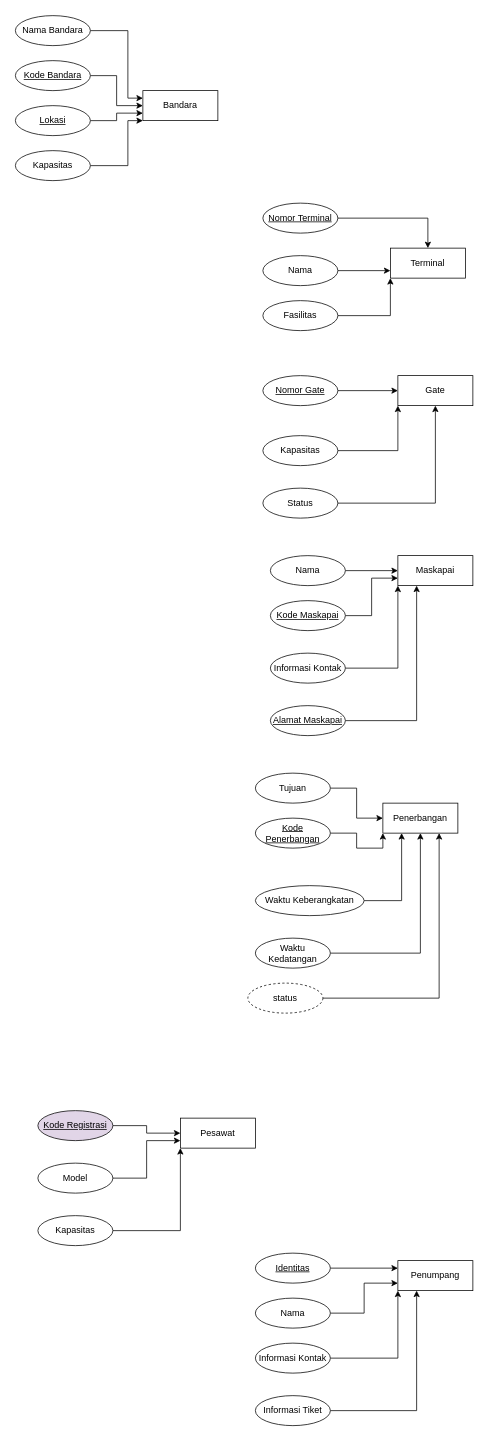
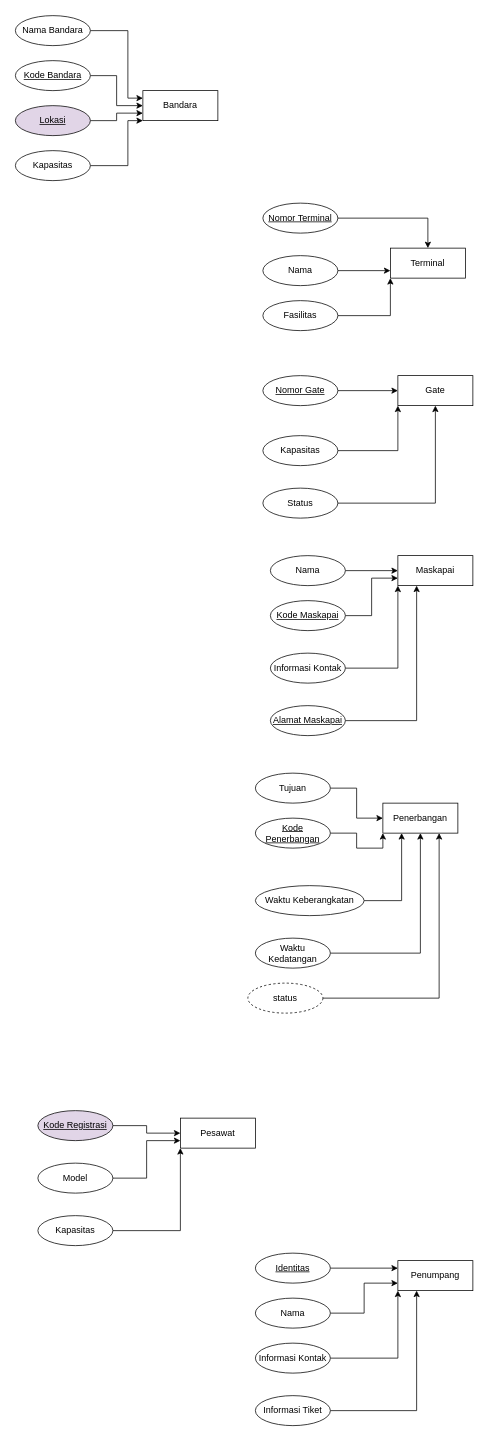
  <mxCell id="0" />
  <mxCell id="1" parent="0" />
  <mxCell id="2" value="" style="group" vertex="1" connectable="0" parent="1"><mxGeometry x="20" y="20" width="270" height="220" as="geometry" /></mxCell>
  <mxCell id="3" value="Bandara" style="whiteSpace=wrap;html=1;align=center;" vertex="1" parent="2"><mxGeometry x="170" y="100" width="100" height="40" as="geometry" /></mxCell>
  <mxCell id="4" style="edgeStyle=orthogonalEdgeStyle;rounded=0;orthogonalLoop=1;jettySize=auto;html=1;entryX=0;entryY=0.5;entryDx=0;entryDy=0;" edge="1" parent="2" source="5" target="3"><mxGeometry relative="1" as="geometry" /></mxCell>
  <mxCell id="5" value="Kode Bandara" style="ellipse;whiteSpace=wrap;html=1;align=center;fontStyle=4;" vertex="1" parent="2"><mxGeometry y="60" width="100" height="40" as="geometry" /></mxCell>
  <mxCell id="6" style="edgeStyle=orthogonalEdgeStyle;rounded=0;orthogonalLoop=1;jettySize=auto;html=1;entryX=0;entryY=0.75;entryDx=0;entryDy=0;" edge="1" parent="2" source="7" target="3"><mxGeometry relative="1" as="geometry" /></mxCell>
- <mxCell id="7" value="&lt;u&gt;Lokasi&lt;/u&gt;" style="ellipse;whiteSpace=wrap;html=1;align=center;" vertex="1" parent="2"><mxGeometry y="120" width="100" height="40" as="geometry" /></mxCell>
+ <mxCell id="7" value="&lt;u&gt;Lokasi&lt;/u&gt;" style="ellipse;whiteSpace=wrap;html=1;align=center;fillColor=#e1d5e7;" vertex="1" parent="2"><mxGeometry y="120" width="100" height="40" as="geometry" /></mxCell>
  <mxCell id="8" style="edgeStyle=orthogonalEdgeStyle;rounded=0;orthogonalLoop=1;jettySize=auto;html=1;entryX=0;entryY=0.25;entryDx=0;entryDy=0;" edge="1" parent="2" source="9" target="3"><mxGeometry relative="1" as="geometry"><Array as="points"><mxPoint x="150" y="20" /><mxPoint x="150" y="110" /></Array></mxGeometry></mxCell>
  <mxCell id="9" value="Nama Bandara" style="ellipse;whiteSpace=wrap;html=1;align=center;" vertex="1" parent="2"><mxGeometry width="100" height="40" as="geometry" /></mxCell>
  <mxCell id="10" style="edgeStyle=orthogonalEdgeStyle;rounded=0;orthogonalLoop=1;jettySize=auto;html=1;entryX=0;entryY=1;entryDx=0;entryDy=0;" edge="1" parent="2" source="11" target="3"><mxGeometry relative="1" as="geometry"><Array as="points"><mxPoint x="150" y="200" /><mxPoint x="150" y="140" /></Array></mxGeometry></mxCell>
  <mxCell id="11" value="Kapasitas" style="ellipse;whiteSpace=wrap;html=1;align=center;" vertex="1" parent="2"><mxGeometry y="180" width="100" height="40" as="geometry" /></mxCell>
  <mxCell id="12" value="" style="group" vertex="1" connectable="0" parent="1"><mxGeometry x="350" y="270" width="270" height="170" as="geometry" /></mxCell>
  <mxCell id="13" value="Terminal" style="whiteSpace=wrap;html=1;align=center;" vertex="1" parent="12"><mxGeometry x="170" y="60" width="100" height="40" as="geometry" /></mxCell>
  <mxCell id="14" style="edgeStyle=orthogonalEdgeStyle;rounded=0;orthogonalLoop=1;jettySize=auto;html=1;" edge="1" parent="12" source="15" target="13"><mxGeometry relative="1" as="geometry" /></mxCell>
  <mxCell id="15" value="Nomor Terminal" style="ellipse;whiteSpace=wrap;html=1;align=center;fontStyle=4" vertex="1" parent="12"><mxGeometry width="100" height="40" as="geometry" /></mxCell>
  <mxCell id="16" style="edgeStyle=orthogonalEdgeStyle;rounded=0;orthogonalLoop=1;jettySize=auto;html=1;entryX=0;entryY=0.75;entryDx=0;entryDy=0;" edge="1" parent="12" source="17" target="13"><mxGeometry relative="1" as="geometry" /></mxCell>
  <mxCell id="17" value="Nama" style="ellipse;whiteSpace=wrap;html=1;align=center;" vertex="1" parent="12"><mxGeometry y="70" width="100" height="40" as="geometry" /></mxCell>
  <mxCell id="18" style="edgeStyle=orthogonalEdgeStyle;rounded=0;orthogonalLoop=1;jettySize=auto;html=1;entryX=0;entryY=1;entryDx=0;entryDy=0;" edge="1" parent="12" source="19" target="13"><mxGeometry relative="1" as="geometry" /></mxCell>
  <mxCell id="19" value="Fasilitas" style="ellipse;whiteSpace=wrap;html=1;align=center;" vertex="1" parent="12"><mxGeometry y="130" width="100" height="40" as="geometry" /></mxCell>
  <mxCell id="20" value="" style="group" vertex="1" connectable="0" parent="1"><mxGeometry x="350" y="500" width="280" height="190" as="geometry" /></mxCell>
  <mxCell id="21" value="Gate" style="whiteSpace=wrap;html=1;align=center;" vertex="1" parent="20"><mxGeometry x="180" width="100" height="40" as="geometry" /></mxCell>
  <mxCell id="22" style="edgeStyle=orthogonalEdgeStyle;rounded=0;orthogonalLoop=1;jettySize=auto;html=1;entryX=0;entryY=0.5;entryDx=0;entryDy=0;" edge="1" parent="20" source="23" target="21"><mxGeometry relative="1" as="geometry" /></mxCell>
  <mxCell id="23" value="Nomor Gate" style="ellipse;whiteSpace=wrap;html=1;align=center;fontStyle=4" vertex="1" parent="20"><mxGeometry width="100" height="40" as="geometry" /></mxCell>
  <mxCell id="24" style="edgeStyle=orthogonalEdgeStyle;rounded=0;orthogonalLoop=1;jettySize=auto;html=1;entryX=0;entryY=1;entryDx=0;entryDy=0;" edge="1" parent="20" source="25" target="21"><mxGeometry relative="1" as="geometry" /></mxCell>
  <mxCell id="25" value="Kapasitas" style="ellipse;whiteSpace=wrap;html=1;align=center;" vertex="1" parent="20"><mxGeometry y="80" width="100" height="40" as="geometry" /></mxCell>
  <mxCell id="26" style="edgeStyle=orthogonalEdgeStyle;rounded=0;orthogonalLoop=1;jettySize=auto;html=1;entryX=0.5;entryY=1;entryDx=0;entryDy=0;" edge="1" parent="20" source="27" target="21"><mxGeometry relative="1" as="geometry" /></mxCell>
  <mxCell id="27" value="Status" style="ellipse;whiteSpace=wrap;html=1;align=center;" vertex="1" parent="20"><mxGeometry y="150" width="100" height="40" as="geometry" /></mxCell>
  <mxCell id="28" value="" style="group" vertex="1" connectable="0" parent="1"><mxGeometry x="360" y="740" width="270" height="240" as="geometry" /></mxCell>
  <mxCell id="29" value="Maskapai" style="whiteSpace=wrap;html=1;align=center;" vertex="1" parent="28"><mxGeometry x="170" width="100" height="40" as="geometry" /></mxCell>
  <mxCell id="30" style="edgeStyle=orthogonalEdgeStyle;rounded=0;orthogonalLoop=1;jettySize=auto;html=1;entryX=0;entryY=0.5;entryDx=0;entryDy=0;" edge="1" parent="28" source="31" target="29"><mxGeometry relative="1" as="geometry" /></mxCell>
  <mxCell id="31" value="Nama" style="ellipse;whiteSpace=wrap;html=1;align=center;" vertex="1" parent="28"><mxGeometry width="100" height="40" as="geometry" /></mxCell>
  <mxCell id="32" style="edgeStyle=orthogonalEdgeStyle;rounded=0;orthogonalLoop=1;jettySize=auto;html=1;entryX=0;entryY=0.75;entryDx=0;entryDy=0;" edge="1" parent="28" source="33" target="29"><mxGeometry relative="1" as="geometry" /></mxCell>
  <mxCell id="33" value="Kode Maskapai" style="ellipse;whiteSpace=wrap;html=1;align=center;fontStyle=4" vertex="1" parent="28"><mxGeometry y="60" width="100" height="40" as="geometry" /></mxCell>
  <mxCell id="34" style="edgeStyle=orthogonalEdgeStyle;rounded=0;orthogonalLoop=1;jettySize=auto;html=1;entryX=0;entryY=1;entryDx=0;entryDy=0;" edge="1" parent="28" source="35" target="29"><mxGeometry relative="1" as="geometry" /></mxCell>
  <mxCell id="35" value="Informasi Kontak" style="ellipse;whiteSpace=wrap;html=1;align=center;" vertex="1" parent="28"><mxGeometry y="130" width="100" height="40" as="geometry" /></mxCell>
  <mxCell id="36" style="edgeStyle=orthogonalEdgeStyle;rounded=0;orthogonalLoop=1;jettySize=auto;html=1;entryX=0.25;entryY=1;entryDx=0;entryDy=0;" edge="1" parent="28" source="37" target="29"><mxGeometry relative="1" as="geometry" /></mxCell>
  <mxCell id="37" value="Alamat Maskapai" style="ellipse;whiteSpace=wrap;html=1;align=center;fontStyle=4" vertex="1" parent="28"><mxGeometry y="200" width="100" height="40" as="geometry" /></mxCell>
  <mxCell id="38" value="" style="group" vertex="1" connectable="0" parent="1"><mxGeometry x="330" y="1030" width="280" height="320" as="geometry" /></mxCell>
  <mxCell id="39" value="Penerbangan" style="whiteSpace=wrap;html=1;align=center;" vertex="1" parent="38"><mxGeometry x="180" y="40" width="100" height="40" as="geometry" /></mxCell>
  <mxCell id="40" style="edgeStyle=orthogonalEdgeStyle;rounded=0;orthogonalLoop=1;jettySize=auto;html=1;entryX=0;entryY=0.5;entryDx=0;entryDy=0;" edge="1" parent="38" source="41" target="39"><mxGeometry relative="1" as="geometry" /></mxCell>
  <mxCell id="41" value="Tujuan" style="ellipse;whiteSpace=wrap;html=1;align=center;" vertex="1" parent="38"><mxGeometry x="10" width="100" height="40" as="geometry" /></mxCell>
  <mxCell id="42" style="edgeStyle=orthogonalEdgeStyle;rounded=0;orthogonalLoop=1;jettySize=auto;html=1;entryX=0;entryY=1;entryDx=0;entryDy=0;" edge="1" parent="38" source="43" target="39"><mxGeometry relative="1" as="geometry" /></mxCell>
  <mxCell id="43" value="Kode Penerbangan" style="ellipse;whiteSpace=wrap;html=1;align=center;fontStyle=4" vertex="1" parent="38"><mxGeometry x="10" y="60" width="100" height="40" as="geometry" /></mxCell>
  <mxCell id="44" style="edgeStyle=orthogonalEdgeStyle;rounded=0;orthogonalLoop=1;jettySize=auto;html=1;entryX=0.25;entryY=1;entryDx=0;entryDy=0;" edge="1" parent="38" source="45" target="39"><mxGeometry relative="1" as="geometry" /></mxCell>
  <mxCell id="45" value="Waktu Keberangkatan" style="ellipse;whiteSpace=wrap;html=1;align=center;" vertex="1" parent="38"><mxGeometry x="10" y="150" width="145" height="40" as="geometry" /></mxCell>
  <mxCell id="46" style="edgeStyle=orthogonalEdgeStyle;rounded=0;orthogonalLoop=1;jettySize=auto;html=1;entryX=0.5;entryY=1;entryDx=0;entryDy=0;" edge="1" parent="38" source="47" target="39"><mxGeometry relative="1" as="geometry" /></mxCell>
  <mxCell id="47" value="Waktu Kedatangan" style="ellipse;whiteSpace=wrap;html=1;align=center;" vertex="1" parent="38"><mxGeometry x="10" y="220" width="100" height="40" as="geometry" /></mxCell>
  <mxCell id="48" style="edgeStyle=orthogonalEdgeStyle;rounded=0;orthogonalLoop=1;jettySize=auto;html=1;entryX=0.75;entryY=1;entryDx=0;entryDy=0;" edge="1" parent="38" source="49" target="39"><mxGeometry relative="1" as="geometry" /></mxCell>
  <mxCell id="49" value="status" style="ellipse;whiteSpace=wrap;html=1;align=center;dashed=1;" vertex="1" parent="38"><mxGeometry y="280" width="100" height="40" as="geometry" /></mxCell>
  <mxCell id="50" value="" style="group" vertex="1" connectable="0" parent="1"><mxGeometry x="50" y="1480" width="290" height="180" as="geometry" /></mxCell>
  <mxCell id="51" value="Pesawat" style="whiteSpace=wrap;html=1;align=center;" vertex="1" parent="50"><mxGeometry x="190" y="10" width="100" height="40" as="geometry" /></mxCell>
  <mxCell id="52" style="edgeStyle=orthogonalEdgeStyle;rounded=0;orthogonalLoop=1;jettySize=auto;html=1;entryX=0;entryY=0.5;entryDx=0;entryDy=0;" edge="1" parent="50" source="53" target="51"><mxGeometry relative="1" as="geometry" /></mxCell>
  <mxCell id="53" value="Kode Registrasi" style="ellipse;whiteSpace=wrap;html=1;align=center;fontStyle=4;fillColor=#e1d5e7;" vertex="1" parent="50"><mxGeometry width="100" height="40" as="geometry" /></mxCell>
  <mxCell id="54" style="edgeStyle=orthogonalEdgeStyle;rounded=0;orthogonalLoop=1;jettySize=auto;html=1;entryX=0;entryY=0.75;entryDx=0;entryDy=0;" edge="1" parent="50" source="55" target="51"><mxGeometry relative="1" as="geometry" /></mxCell>
  <mxCell id="55" value="Model" style="ellipse;whiteSpace=wrap;html=1;align=center;" vertex="1" parent="50"><mxGeometry y="70" width="100" height="40" as="geometry" /></mxCell>
  <mxCell id="56" style="edgeStyle=orthogonalEdgeStyle;rounded=0;orthogonalLoop=1;jettySize=auto;html=1;entryX=0;entryY=1;entryDx=0;entryDy=0;" edge="1" parent="50" source="57" target="51"><mxGeometry relative="1" as="geometry" /></mxCell>
  <mxCell id="57" value="Kapasitas" style="ellipse;whiteSpace=wrap;html=1;align=center;" vertex="1" parent="50"><mxGeometry y="140" width="100" height="40" as="geometry" /></mxCell>
  <mxCell id="58" value="" style="group" vertex="1" connectable="0" parent="1"><mxGeometry x="340" y="1670" width="290" height="230" as="geometry" /></mxCell>
  <mxCell id="59" value="Penumpang" style="whiteSpace=wrap;html=1;align=center;" vertex="1" parent="58"><mxGeometry x="190" y="10" width="100" height="40" as="geometry" /></mxCell>
  <mxCell id="60" style="edgeStyle=orthogonalEdgeStyle;rounded=0;orthogonalLoop=1;jettySize=auto;html=1;entryX=0;entryY=0.25;entryDx=0;entryDy=0;" edge="1" parent="58" source="61" target="59"><mxGeometry relative="1" as="geometry" /></mxCell>
  <mxCell id="61" value="Identitas" style="ellipse;whiteSpace=wrap;html=1;align=center;fontStyle=4" vertex="1" parent="58"><mxGeometry width="100" height="40" as="geometry" /></mxCell>
  <mxCell id="62" style="edgeStyle=orthogonalEdgeStyle;rounded=0;orthogonalLoop=1;jettySize=auto;html=1;entryX=0;entryY=0.75;entryDx=0;entryDy=0;" edge="1" parent="58" source="63" target="59"><mxGeometry relative="1" as="geometry" /></mxCell>
  <mxCell id="63" value="Nama" style="ellipse;whiteSpace=wrap;html=1;align=center;fontStyle=0" vertex="1" parent="58"><mxGeometry y="60" width="100" height="40" as="geometry" /></mxCell>
  <mxCell id="64" style="edgeStyle=orthogonalEdgeStyle;rounded=0;orthogonalLoop=1;jettySize=auto;html=1;entryX=0;entryY=1;entryDx=0;entryDy=0;" edge="1" parent="58" source="65" target="59"><mxGeometry relative="1" as="geometry" /></mxCell>
  <mxCell id="65" value="Informasi Kontak" style="ellipse;whiteSpace=wrap;html=1;align=center;fontStyle=0" vertex="1" parent="58"><mxGeometry y="120" width="100" height="40" as="geometry" /></mxCell>
  <mxCell id="66" style="edgeStyle=orthogonalEdgeStyle;rounded=0;orthogonalLoop=1;jettySize=auto;html=1;entryX=0.25;entryY=1;entryDx=0;entryDy=0;" edge="1" parent="58" source="67" target="59"><mxGeometry relative="1" as="geometry" /></mxCell>
  <mxCell id="67" value="Informasi Tiket" style="ellipse;whiteSpace=wrap;html=1;align=center;fontStyle=0" vertex="1" parent="58"><mxGeometry y="190" width="100" height="40" as="geometry" /></mxCell>
